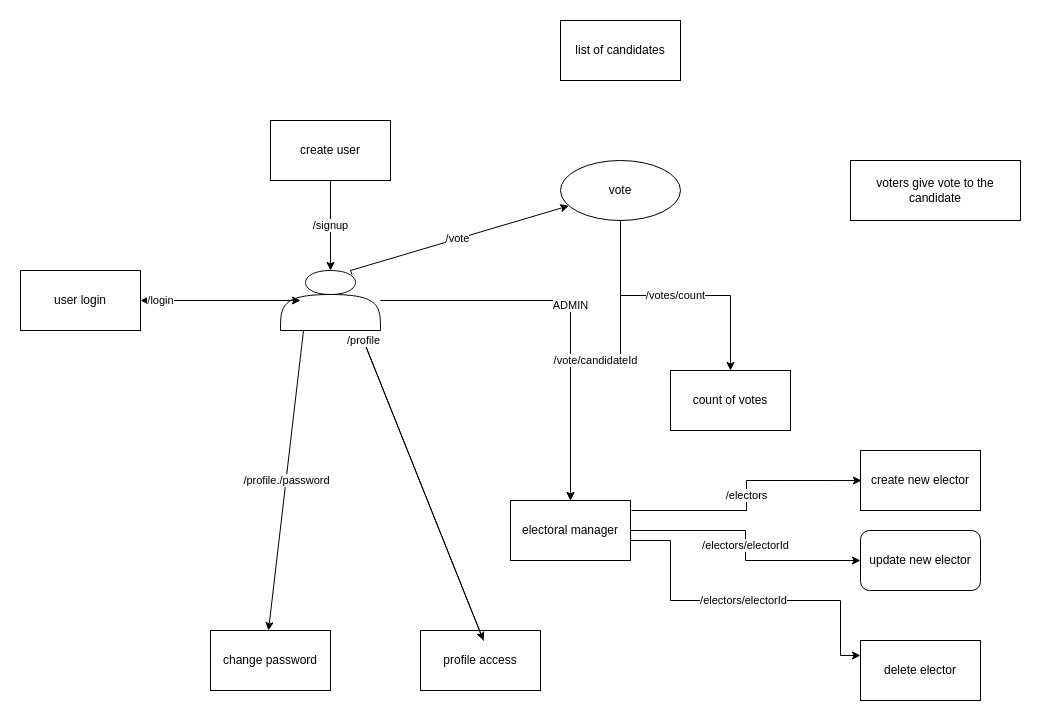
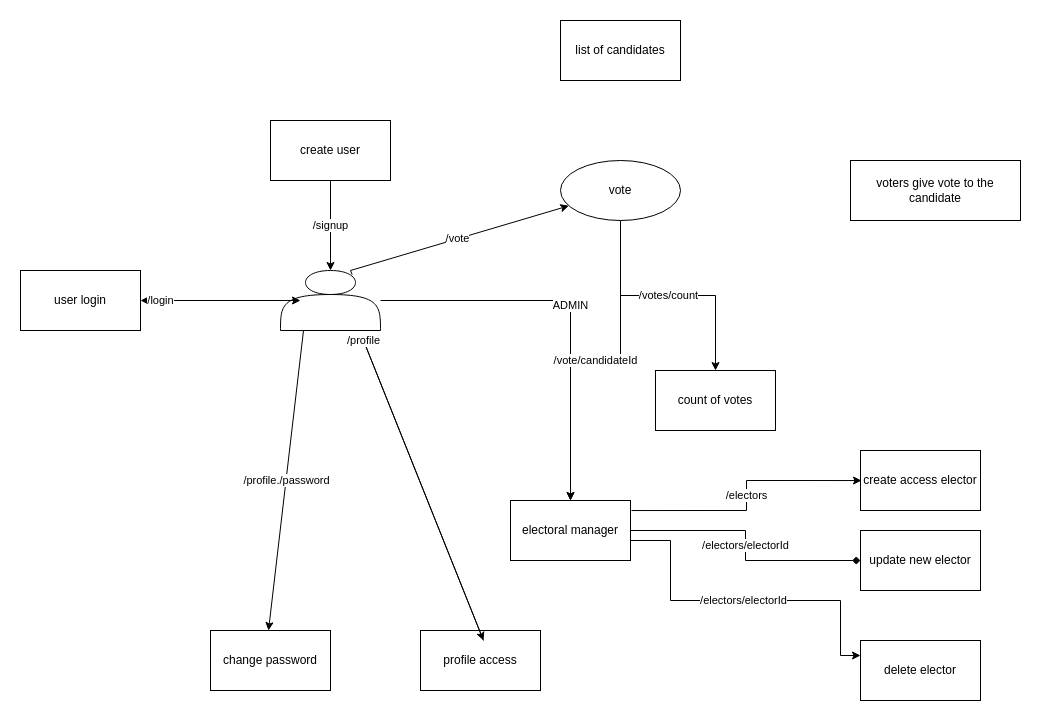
  <mxCell id="0" />
  <mxCell id="1" parent="0" />
  <mxCell id="2" value="/signup" style="edgeStyle=orthogonalEdgeStyle;rounded=0;orthogonalLoop=1;jettySize=auto;html=1;" edge="1" parent="1" source="3"><mxGeometry relative="1" as="geometry"><mxPoint x="330" y="270" as="targetPoint" /></mxGeometry></mxCell>
  <mxCell id="3" value="create user" style="rounded=0;whiteSpace=wrap;html=1;" vertex="1" parent="1"><mxGeometry x="270" y="120" width="120" height="60" as="geometry" /></mxCell>
  <mxCell id="4" value="profile access" style="rounded=0;whiteSpace=wrap;html=1;" vertex="1" parent="1"><mxGeometry x="420" y="630" width="120" height="60" as="geometry" /></mxCell>
  <mxCell id="5" value="change password" style="rounded=0;whiteSpace=wrap;html=1;" vertex="1" parent="1"><mxGeometry x="210" y="630" width="120" height="60" as="geometry" /></mxCell>
  <mxCell id="6" value="" style="edgeStyle=orthogonalEdgeStyle;rounded=0;orthogonalLoop=1;jettySize=auto;html=1;" edge="1" parent="1" source="8" target="15"><mxGeometry relative="1" as="geometry" /></mxCell>
  <mxCell id="7" value="ADMIN" style="edgeStyle=orthogonalEdgeStyle;rounded=0;orthogonalLoop=1;jettySize=auto;html=1;" edge="1" parent="1" source="8" target="23"><mxGeometry relative="1" as="geometry" /></mxCell>
  <mxCell id="8" value="" style="shape=actor;whiteSpace=wrap;html=1;" vertex="1" parent="1"><mxGeometry x="280" y="270" width="100" height="60" as="geometry" /></mxCell>
  <mxCell id="9" value="/vote" style="endArrow=classic;html=1;rounded=0;exitX=0.716;exitY=0.067;exitDx=0;exitDy=0;exitPerimeter=0;" edge="1" parent="1" source="8" target="12"><mxGeometry width="50" height="50" relative="1" as="geometry"><mxPoint x="870" y="390" as="sourcePoint" /><mxPoint x="620" y="190" as="targetPoint" /><Array as="points"><mxPoint x="350" y="270" /></Array></mxGeometry></mxCell>
  <mxCell id="10" value="/vote/candidateId" style="edgeStyle=orthogonalEdgeStyle;rounded=0;orthogonalLoop=1;jettySize=auto;html=1;" edge="1" parent="1" source="12" target="23"><mxGeometry relative="1" as="geometry" /></mxCell>
  <mxCell id="11" value="/votes/count" style="edgeStyle=orthogonalEdgeStyle;rounded=0;orthogonalLoop=1;jettySize=auto;html=1;" edge="1" parent="1" source="12" target="17"><mxGeometry relative="1" as="geometry" /></mxCell>
  <mxCell id="12" value="vote" style="ellipse;whiteSpace=wrap;html=1;" vertex="1" parent="1"><mxGeometry x="560" y="160" width="120" height="60" as="geometry" /></mxCell>
  <mxCell id="13" value="voters give vote to the candidate" style="rounded=0;whiteSpace=wrap;html=1;" vertex="1" parent="1"><mxGeometry x="850" y="160" width="170" height="60" as="geometry" /></mxCell>
  <mxCell id="14" value="list of candidates" style="rounded=0;whiteSpace=wrap;html=1;" vertex="1" parent="1"><mxGeometry x="560" y="20" width="120" height="60" as="geometry" /></mxCell>
  <mxCell id="15" value="user login" style="whiteSpace=wrap;html=1;" vertex="1" parent="1"><mxGeometry x="20" y="270" width="120" height="60" as="geometry" /></mxCell>
  <mxCell id="16" value="/login" style="endArrow=classic;html=1;rounded=0;" edge="1" parent="1"><mxGeometry width="50" height="50" relative="1" as="geometry"><mxPoint x="280" y="300" as="sourcePoint" /><mxPoint x="300" y="300" as="targetPoint" /><Array as="points"><mxPoint x="150" y="300" /></Array></mxGeometry></mxCell>
- <mxCell id="17" value="count of votes" style="rounded=0;whiteSpace=wrap;html=1;" vertex="1" parent="1"><mxGeometry x="670" y="370" width="120" height="60" as="geometry" /></mxCell>
+ <mxCell id="17" value="count of votes" style="rounded=0;whiteSpace=wrap;html=1;" vertex="1" parent="1"><mxGeometry x="655" y="370" width="120" height="60" as="geometry" /></mxCell>
  <mxCell id="18" value="/profile" style="endArrow=classic;html=1;rounded=0;exitX=0.5;exitY=0;exitDx=0;exitDy=0;entryX=0.5;entryY=0;entryDx=0;entryDy=0;" edge="1" parent="1"><mxGeometry width="50" height="50" relative="1" as="geometry"><mxPoint x="483" y="640" as="sourcePoint" /><mxPoint x="483" y="640" as="targetPoint" /><Array as="points"><mxPoint x="363" y="340" /></Array></mxGeometry></mxCell>
  <mxCell id="19" value="/profile./password" style="endArrow=classic;html=1;rounded=0;exitX=0.25;exitY=1;exitDx=0;exitDy=0;entryX=0.5;entryY=0;entryDx=0;entryDy=0;" edge="1" parent="1"><mxGeometry width="50" height="50" relative="1" as="geometry"><mxPoint x="303" y="330" as="sourcePoint" /><mxPoint x="268" y="630" as="targetPoint" /></mxGeometry></mxCell>
  <mxCell id="20" value="/electors" style="edgeStyle=orthogonalEdgeStyle;rounded=0;orthogonalLoop=1;jettySize=auto;html=1;" edge="1" parent="1"><mxGeometry relative="1" as="geometry"><mxPoint x="631" y="510.04" as="sourcePoint" /><mxPoint x="861" y="480.04" as="targetPoint" /><Array as="points"><mxPoint x="746" y="510" /><mxPoint x="746" y="480" /></Array></mxGeometry></mxCell>
- <mxCell id="21" value="/electors/electorId" style="edgeStyle=orthogonalEdgeStyle;rounded=0;orthogonalLoop=1;jettySize=auto;html=1;" edge="1" parent="1" source="23" target="25"><mxGeometry relative="1" as="geometry" /></mxCell>
+ <mxCell id="21" value="/electors/electorId" style="edgeStyle=orthogonalEdgeStyle;rounded=0;orthogonalLoop=1;jettySize=auto;html=1;endArrow=diamond;" edge="1" parent="1" source="23" target="25"><mxGeometry relative="1" as="geometry" /></mxCell>
  <mxCell id="22" value="/electors/electorId" style="edgeStyle=orthogonalEdgeStyle;rounded=0;orthogonalLoop=1;jettySize=auto;html=1;entryX=0;entryY=0.25;entryDx=0;entryDy=0;" edge="1" parent="1" target="26"><mxGeometry relative="1" as="geometry"><mxPoint x="630" y="540" as="sourcePoint" /><mxPoint x="840" y="650" as="targetPoint" /><Array as="points"><mxPoint x="670" y="540" /><mxPoint x="670" y="600" /><mxPoint x="840" y="600" /><mxPoint x="840" y="655" /></Array></mxGeometry></mxCell>
  <mxCell id="23" value="electoral manager" style="whiteSpace=wrap;html=1;" vertex="1" parent="1"><mxGeometry x="510" y="500" width="120" height="60" as="geometry" /></mxCell>
- <mxCell id="24" value="create new elector" style="whiteSpace=wrap;html=1;" vertex="1" parent="1"><mxGeometry x="860" y="450" width="120" height="60" as="geometry" /></mxCell>
- <mxCell id="25" value="update new elector" style="whiteSpace=wrap;html=1;rounded=1;" vertex="1" parent="1"><mxGeometry x="860" y="530" width="120" height="60" as="geometry" /></mxCell>
+ <mxCell id="24" value="create access elector" style="whiteSpace=wrap;html=1;" vertex="1" parent="1"><mxGeometry x="860" y="450" width="120" height="60" as="geometry" /></mxCell>
+ <mxCell id="25" value="update new elector" style="whiteSpace=wrap;html=1;" vertex="1" parent="1"><mxGeometry x="860" y="530" width="120" height="60" as="geometry" /></mxCell>
  <mxCell id="26" value="delete elector" style="whiteSpace=wrap;html=1;" vertex="1" parent="1"><mxGeometry x="860" y="640" width="120" height="60" as="geometry" /></mxCell>
